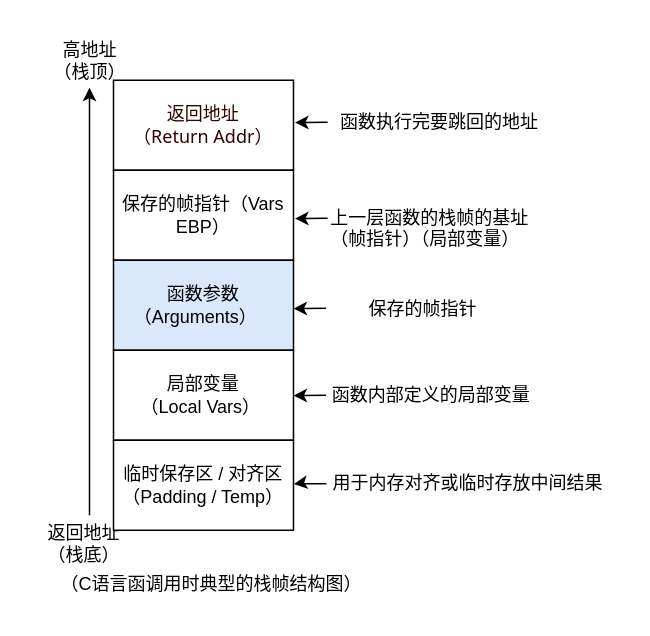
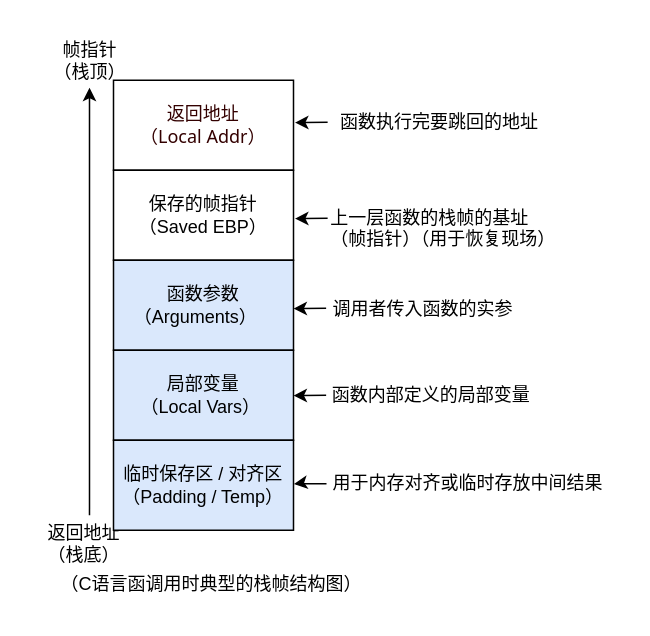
  <mxCell id="0" />
  <mxCell id="1" parent="0" />
- <mxCell id="2" value="&lt;div&gt;&lt;font style=&quot;color: rgb(51, 0, 0);&quot;&gt;返回地址&lt;br&gt;（&lt;span style=&quot;font-family: system-ui, -apple-system, BlinkMacSystemFont, &amp;quot;Segoe UI&amp;quot;, Roboto, Oxygen, Ubuntu, Cantarell, &amp;quot;Fira Sans&amp;quot;, &amp;quot;Droid Sans&amp;quot;, &amp;quot;Helvetica Neue&amp;quot;, Arial, sans-serif; orphans: 4; text-align: left; white-space-collapse: preserve; background-color: rgb(255, 255, 255);&quot;&gt;Return Addr）&lt;/span&gt;&lt;/font&gt;&lt;/div&gt;" style="rounded=0;whiteSpace=wrap;html=1;" parent="1" vertex="1"><mxGeometry x="75" y="53" width="120" height="60" as="geometry" /></mxCell>
- <mxCell id="3" value="保存的帧指针（Vars EBP）" style="rounded=0;whiteSpace=wrap;html=1;" parent="1" vertex="1"><mxGeometry x="75" y="113" width="120" height="60" as="geometry" /></mxCell>
+ <mxCell id="2" value="&lt;div&gt;&lt;font style=&quot;color: rgb(51, 0, 0);&quot;&gt;返回地址&lt;br&gt;（&lt;span style=&quot;font-family: system-ui, -apple-system, BlinkMacSystemFont, &amp;quot;Segoe UI&amp;quot;, Roboto, Oxygen, Ubuntu, Cantarell, &amp;quot;Fira Sans&amp;quot;, &amp;quot;Droid Sans&amp;quot;, &amp;quot;Helvetica Neue&amp;quot;, Arial, sans-serif; orphans: 4; text-align: left; white-space-collapse: preserve; background-color: rgb(255, 255, 255);&quot;&gt;Local Addr）&lt;/span&gt;&lt;/font&gt;&lt;/div&gt;" style="rounded=0;whiteSpace=wrap;html=1;" parent="1" vertex="1"><mxGeometry x="75" y="53" width="120" height="60" as="geometry" /></mxCell>
+ <mxCell id="3" value="保存的帧指针（Saved EBP）" style="rounded=0;whiteSpace=wrap;html=1;" parent="1" vertex="1"><mxGeometry x="75" y="113" width="120" height="60" as="geometry" /></mxCell>
  <mxCell id="4" value="" style="endArrow=classic;html=1;rounded=0;exitX=0.557;exitY=-0.05;exitDx=0;exitDy=0;exitPerimeter=0;" parent="1" edge="1"><mxGeometry width="50" height="50" relative="1" as="geometry"><mxPoint x="58.99" y="343" as="sourcePoint" /><mxPoint x="59" y="58" as="targetPoint" /></mxGeometry></mxCell>
- <mxCell id="5" value="高地址&lt;br&gt;（栈顶）" style="text;html=1;align=center;verticalAlign=middle;resizable=0;points=[];autosize=1;strokeColor=none;fillColor=none;" parent="1" vertex="1"><mxGeometry x="24" y="20" width="70" height="40" as="geometry" /></mxCell>
+ <mxCell id="5" value="帧指针&lt;br&gt;（栈顶）" style="text;html=1;align=center;verticalAlign=middle;resizable=0;points=[];autosize=1;strokeColor=none;fillColor=none;" parent="1" vertex="1"><mxGeometry x="24" y="20" width="70" height="40" as="geometry" /></mxCell>
  <mxCell id="6" value="返回地址&lt;br&gt;（栈底）" style="text;html=1;align=center;verticalAlign=middle;resizable=0;points=[];autosize=1;strokeColor=none;fillColor=none;" parent="1" vertex="1"><mxGeometry x="20" y="342" width="70" height="40" as="geometry" /></mxCell>
  <mxCell id="7" value="" style="endArrow=classic;html=1;rounded=0;entryX=1;entryY=0.667;entryDx=0;entryDy=0;entryPerimeter=0;exitX=-0.018;exitY=0.426;exitDx=0;exitDy=0;exitPerimeter=0;" parent="1" edge="1"><mxGeometry width="50" height="50" relative="1" as="geometry"><mxPoint x="217.74" y="81" as="sourcePoint" /><mxPoint x="196" y="81.24" as="targetPoint" /></mxGeometry></mxCell>
  <mxCell id="8" value="" style="endArrow=classic;html=1;rounded=0;entryX=1;entryY=0.667;entryDx=0;entryDy=0;entryPerimeter=0;exitX=-0.018;exitY=0.426;exitDx=0;exitDy=0;exitPerimeter=0;" parent="1" edge="1"><mxGeometry width="50" height="50" relative="1" as="geometry"><mxPoint x="217.74" y="145" as="sourcePoint" /><mxPoint x="196" y="145.24" as="targetPoint" /></mxGeometry></mxCell>
  <mxCell id="9" value="函数参数（Arguments）&amp;nbsp; &amp;nbsp;" style="rounded=0;whiteSpace=wrap;html=1;fillColor=#dae8fc;" vertex="1" parent="1"><mxGeometry x="75" y="173" width="120" height="60" as="geometry" /></mxCell>
- <mxCell id="10" value="局部变量&lt;br&gt;（Local Vars）&amp;nbsp;" style="rounded=0;whiteSpace=wrap;html=1;" vertex="1" parent="1"><mxGeometry x="75" y="233" width="120" height="60" as="geometry" /></mxCell>
+ <mxCell id="10" value="局部变量&lt;br&gt;（Local Vars）&amp;nbsp;" style="rounded=0;whiteSpace=wrap;html=1;fillColor=#dae8fc;" vertex="1" parent="1"><mxGeometry x="75" y="233" width="120" height="60" as="geometry" /></mxCell>
  <mxCell id="11" value="" style="endArrow=classic;html=1;rounded=0;entryX=1;entryY=0.667;entryDx=0;entryDy=0;entryPerimeter=0;exitX=-0.018;exitY=0.426;exitDx=0;exitDy=0;exitPerimeter=0;" edge="1" parent="1"><mxGeometry width="50" height="50" relative="1" as="geometry"><mxPoint x="216.74" y="205" as="sourcePoint" /><mxPoint x="195" y="205.24" as="targetPoint" /></mxGeometry></mxCell>
  <mxCell id="12" value="" style="endArrow=classic;html=1;rounded=0;entryX=1;entryY=0.667;entryDx=0;entryDy=0;entryPerimeter=0;exitX=-0.018;exitY=0.426;exitDx=0;exitDy=0;exitPerimeter=0;" edge="1" parent="1"><mxGeometry width="50" height="50" relative="1" as="geometry"><mxPoint x="216.74" y="263" as="sourcePoint" /><mxPoint x="195" y="263.24" as="targetPoint" /></mxGeometry></mxCell>
  <mxCell id="13" value="&lt;font style=&quot;font-size: 12px;&quot;&gt;函数执行完要跳回的地址&lt;/font&gt;" style="text;html=1;align=center;verticalAlign=middle;resizable=0;points=[];autosize=1;strokeColor=none;fillColor=none;fontSize=16;" vertex="1" parent="1"><mxGeometry x="212" y="64" width="160" height="30" as="geometry" /></mxCell>
- <mxCell id="14" value="上一层函数的栈帧的基址（帧指针）（局部变量）" style="text;whiteSpace=wrap;html=1;" vertex="1" parent="1"><mxGeometry x="218" y="131" width="150" height="40" as="geometry" /></mxCell>
+ <mxCell id="14" value="上一层函数的栈帧的基址（帧指针）（用于恢复现场）" style="text;whiteSpace=wrap;html=1;" vertex="1" parent="1"><mxGeometry x="218" y="131" width="150" height="40" as="geometry" /></mxCell>
  <mxCell id="15" value="函数内部定义的局部变量" style="text;whiteSpace=wrap;html=1;" vertex="1" parent="1"><mxGeometry x="219" y="249" width="160" height="40" as="geometry" /></mxCell>
  <mxCell id="16" value="&lt;font style=&quot;font-size: 12px;&quot;&gt;（C语言函调用时典型的栈帧结构图）&lt;/font&gt;" style="text;html=1;align=center;verticalAlign=middle;resizable=0;points=[];autosize=1;strokeColor=none;fillColor=none;fontSize=16;" vertex="1" parent="1"><mxGeometry x="30" y="372" width="220" height="30" as="geometry" /></mxCell>
- <mxCell id="17" value="临时保存区 / 对齐区&lt;br&gt;（Padding / Temp）" style="rounded=0;whiteSpace=wrap;html=1;" vertex="1" parent="1"><mxGeometry x="75" y="293" width="120" height="60" as="geometry" /></mxCell>
- <mxCell id="18" value="&lt;font style=&quot;font-size: 12px;&quot;&gt;保存的帧指针&lt;/font&gt;" style="text;html=1;align=center;verticalAlign=middle;resizable=0;points=[];autosize=1;strokeColor=none;fillColor=none;fontSize=16;" vertex="1" parent="1"><mxGeometry x="211" y="189" width="140" height="30" as="geometry" /></mxCell>
+ <mxCell id="17" value="临时保存区 / 对齐区&lt;br&gt;（Padding / Temp）" style="rounded=0;whiteSpace=wrap;html=1;fillColor=#dae8fc;" vertex="1" parent="1"><mxGeometry x="75" y="293" width="120" height="60" as="geometry" /></mxCell>
+ <mxCell id="18" value="&lt;font style=&quot;font-size: 12px;&quot;&gt;调用者传入函数的实参&lt;/font&gt;" style="text;html=1;align=center;verticalAlign=middle;resizable=0;points=[];autosize=1;strokeColor=none;fillColor=none;fontSize=16;" vertex="1" parent="1"><mxGeometry x="211" y="189" width="140" height="30" as="geometry" /></mxCell>
  <mxCell id="19" value="" style="endArrow=classic;html=1;rounded=0;entryX=1;entryY=0.667;entryDx=0;entryDy=0;entryPerimeter=0;exitX=-0.018;exitY=0.426;exitDx=0;exitDy=0;exitPerimeter=0;" edge="1" parent="1"><mxGeometry width="50" height="50" relative="1" as="geometry"><mxPoint x="217" y="322" as="sourcePoint" /><mxPoint x="195.26" y="322.24" as="targetPoint" /><Array as="points"><mxPoint x="197" y="322" /></Array></mxGeometry></mxCell>
  <mxCell id="20" value="&lt;font style=&quot;font-size: 12px;&quot;&gt;用于内存对齐或临时存放中间结果&lt;/font&gt;" style="text;html=1;align=center;verticalAlign=middle;resizable=0;points=[];autosize=1;strokeColor=none;fillColor=none;fontSize=16;" vertex="1" parent="1"><mxGeometry x="211" y="305" width="200" height="30" as="geometry" /></mxCell>
